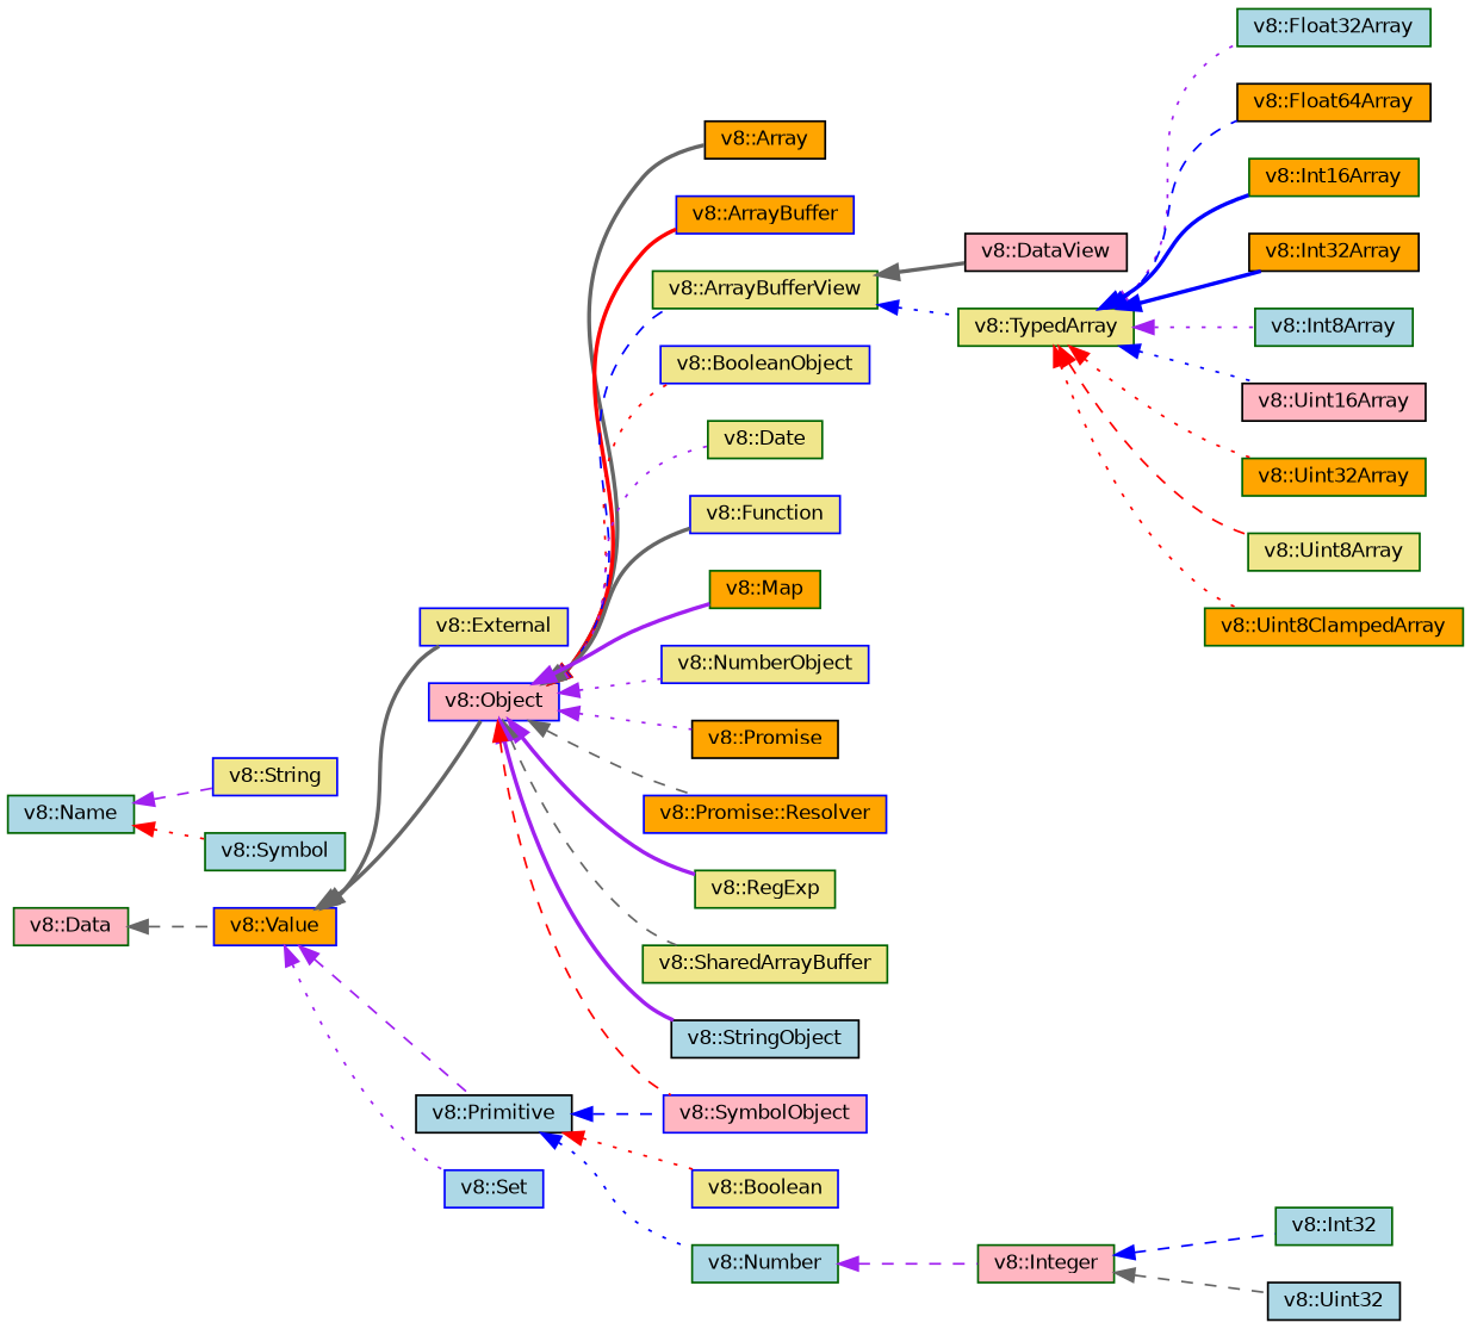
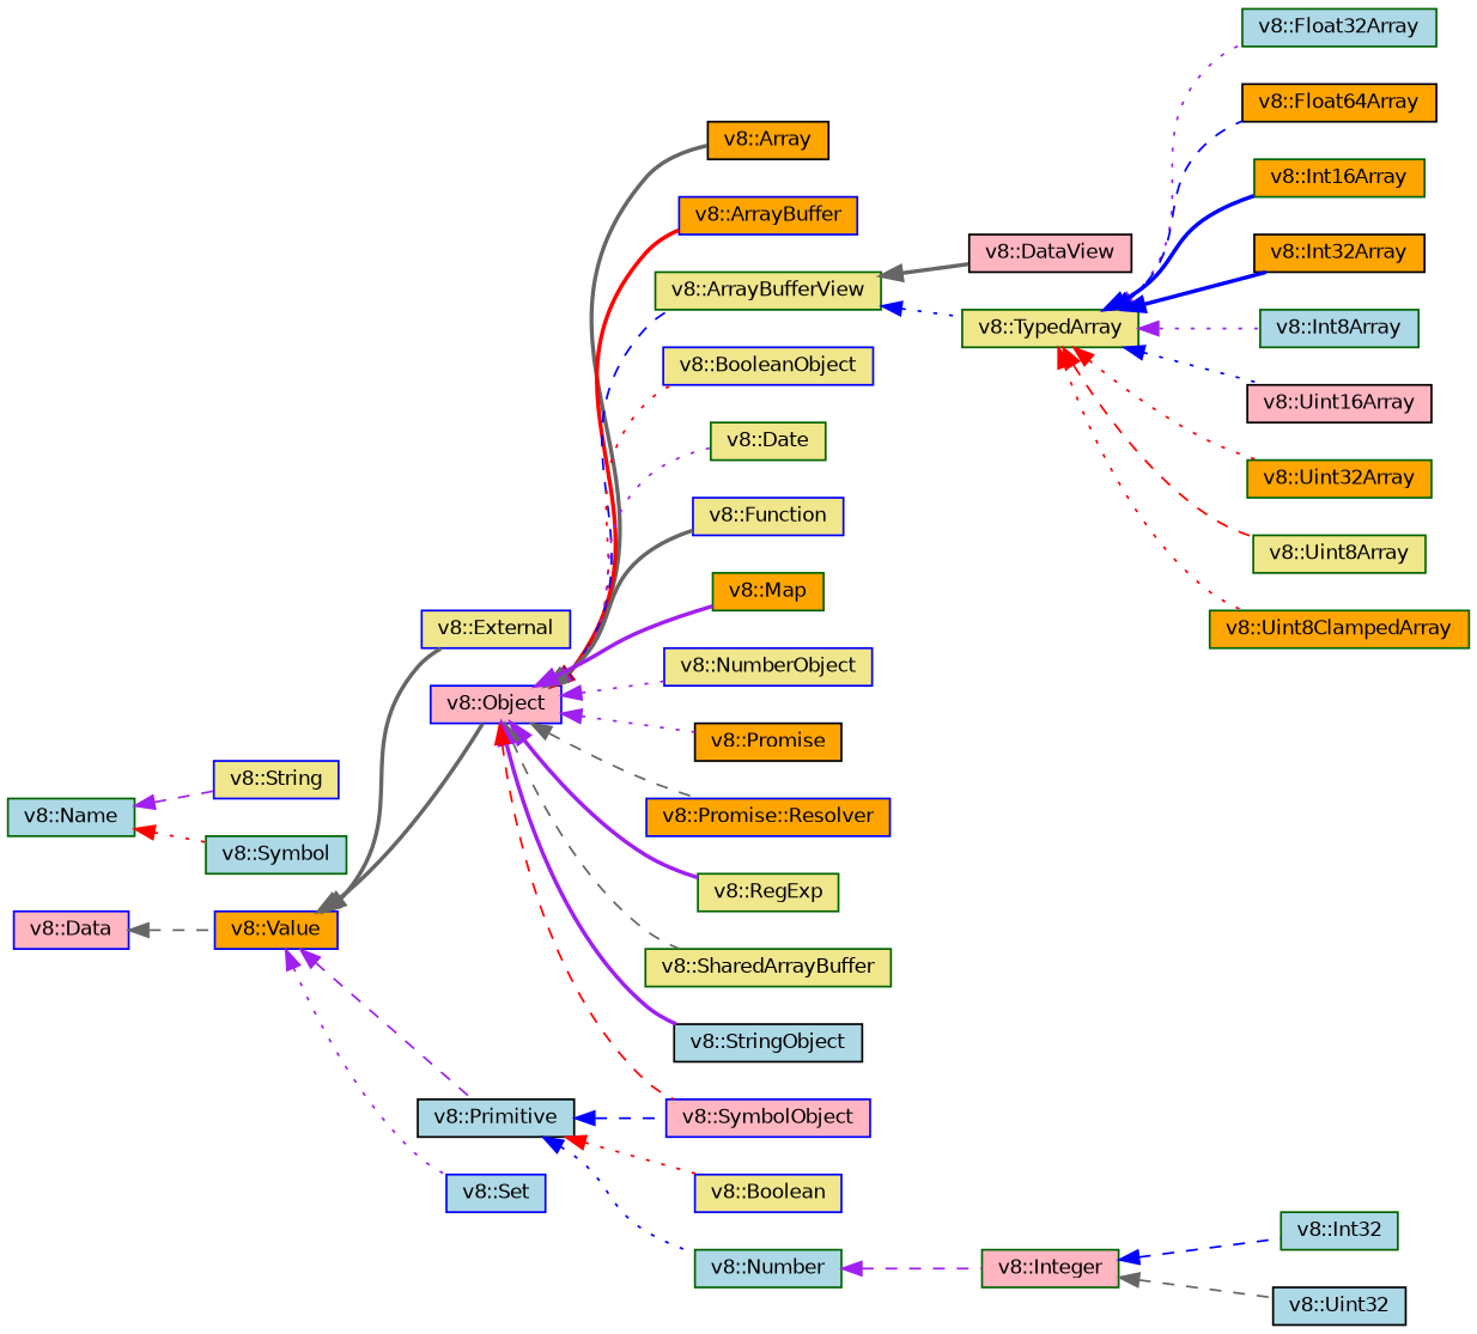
  digraph {
    rankdir=LR
    node [color=darkgreen fillcolor=khaki fontname=Helvetica fontsize=10 shape=record style=filled]
    edge [color=purple dir=back fontname=Helvetica fontsize=10 labelfontname=Helvetica labelfontsize=10 style=dotted]
    n1 [color=blue fillcolor=orange fontcolor=black height=0.2 label="v8::Value" width=0.4]
    n2 [color=blue height=0.2 label="v8::External" width=0.4]
    n3 [color=blue fillcolor=lightpink height=0.2 label="v8::Object" width=0.4]
    n4 [color=black fillcolor=lightblue height=0.2 label="v8::Primitive" width=0.4]
    n5 [color=blue fillcolor=lightblue height=0.2 label="v8::Set" width=0.4]
    n6 [color=black fillcolor=orange height=0.2 label="v8::Array" width=0.4]
    n7 [color=blue fillcolor=orange height=0.2 label="v8::ArrayBuffer" width=0.4]
    n8 [height=0.2 label="v8::ArrayBufferView" width=0.4]
    n9 [color=blue height=0.2 label="v8::BooleanObject" width=0.4]
    n10 [height=0.2 label="v8::Date" width=0.4]
    n11 [color=blue height=0.2 label="v8::Function" width=0.4]
    n12 [fillcolor=orange height=0.2 label="v8::Map" width=0.4]
    n13 [color=blue height=0.2 label="v8::NumberObject" width=0.4]
    n14 [color=black fillcolor=orange height=0.2 label="v8::Promise" width=0.4]
    n15 [color=blue fillcolor=orange height=0.2 label="v8::Promise::Resolver" width=0.4]
    n16 [height=0.2 label="v8::RegExp" width=0.4]
    n17 [height=0.2 label="v8::SharedArrayBuffer" width=0.4]
    n18 [color=black fillcolor=lightblue height=0.2 label="v8::StringObject" width=0.4]
    n19 [color=blue fillcolor=lightpink height=0.2 label="v8::SymbolObject" width=0.4]
    n20 [color=blue height=0.2 label="v8::Boolean" width=0.4]
    n21 [fillcolor=lightblue height=0.2 label="v8::Number" width=0.4]
-   n22 [fillcolor=lightpink height=0.2 label="v8::Data" width=0.4]
+   n22 [color=blue fillcolor=lightpink height=0.2 label="v8::Data" width=0.4]
    n23 [color=black fillcolor=lightpink height=0.2 label="v8::DataView" width=0.4]
    n24 [height=0.2 label="v8::TypedArray" width=0.4]
    n25 [fillcolor=lightblue height=0.2 label="v8::Float32Array" width=0.4]
    n26 [color=black fillcolor=orange height=0.2 label="v8::Float64Array" width=0.4]
    n27 [fillcolor=orange height=0.2 label="v8::Int16Array" width=0.4]
    n28 [color=black fillcolor=orange height=0.2 label="v8::Int32Array" width=0.4]
    n29 [fillcolor=lightblue height=0.2 label="v8::Int8Array" width=0.4]
    n30 [color=black fillcolor=lightpink height=0.2 label="v8::Uint16Array" width=0.4]
    n31 [fillcolor=orange height=0.2 label="v8::Uint32Array" width=0.4]
    n32 [height=0.2 label="v8::Uint8Array" width=0.4]
    n33 [fillcolor=orange height=0.2 label="v8::Uint8ClampedArray" width=0.4]
    n34 [fillcolor=lightblue height=0.2 label="v8::Name" width=0.4]
    n35 [color=blue height=0.2 label="v8::String" width=0.4]
    n36 [fillcolor=lightblue height=0.2 label="v8::Symbol" width=0.4]
    n37 [fillcolor=lightpink height=0.2 label="v8::Integer" width=0.4]
    n38 [fillcolor=lightblue height=0.2 label="v8::Int32" width=0.4]
    n39 [color=black fillcolor=lightblue height=0.2 label="v8::Uint32" width=0.4]
    n1 -> n2 [color=gray40 style=bold]
    n1 -> n3 [color=gray40 style=bold]
    n1 -> n4 [style=dashed]
    n1 -> n5
    n3 -> n6 [color=gray40 style=bold]
    n3 -> n7 [color=red style=bold]
    n3 -> n8 [color=blue style=dashed]
    n3 -> n9 [color=red]
    n3 -> n10
    n3 -> n11 [color=gray40 style=bold]
    n3 -> n12 [style=bold]
    n3 -> n13
    n3 -> n14
    n3 -> n15 [color=gray40 style=dashed]
    n3 -> n16 [style=bold]
    n3 -> n17 [color=gray40 style=dashed]
    n3 -> n18 [style=bold]
    n3 -> n19 [color=red style=dashed]
    n4 -> n19 [color=blue style=dashed]
    n4 -> n20 [color=red]
    n4 -> n21 [color=blue]
    n8 -> n23 [color=gray40 style=bold]
    n8 -> n24 [color=blue]
    n21 -> n37 [style=dashed]
    n22 -> n1 [color=gray40 style=dashed]
    n24 -> n25
    n24 -> n26 [color=blue style=dashed]
    n24 -> n27 [color=blue style=bold]
    n24 -> n28 [color=blue style=bold]
    n24 -> n29
    n24 -> n30 [color=blue]
    n24 -> n31 [color=red]
    n24 -> n32 [color=red style=dashed]
    n24 -> n33 [color=red]
    n34 -> n35 [style=dashed]
    n34 -> n36 [color=red]
    n37 -> n38 [color=blue style=dashed]
    n37 -> n39 [color=gray40 style=dashed]
  }
